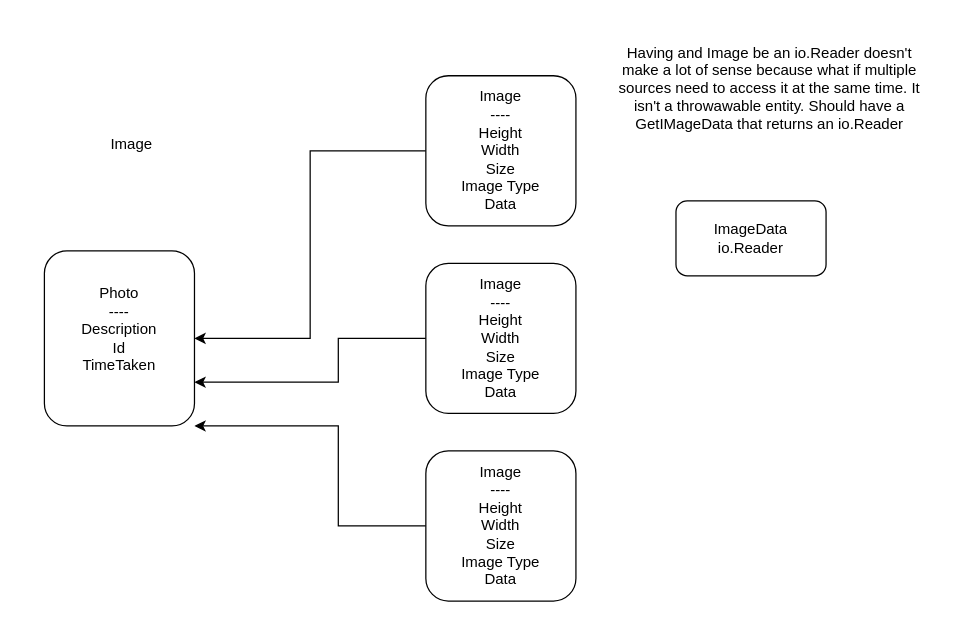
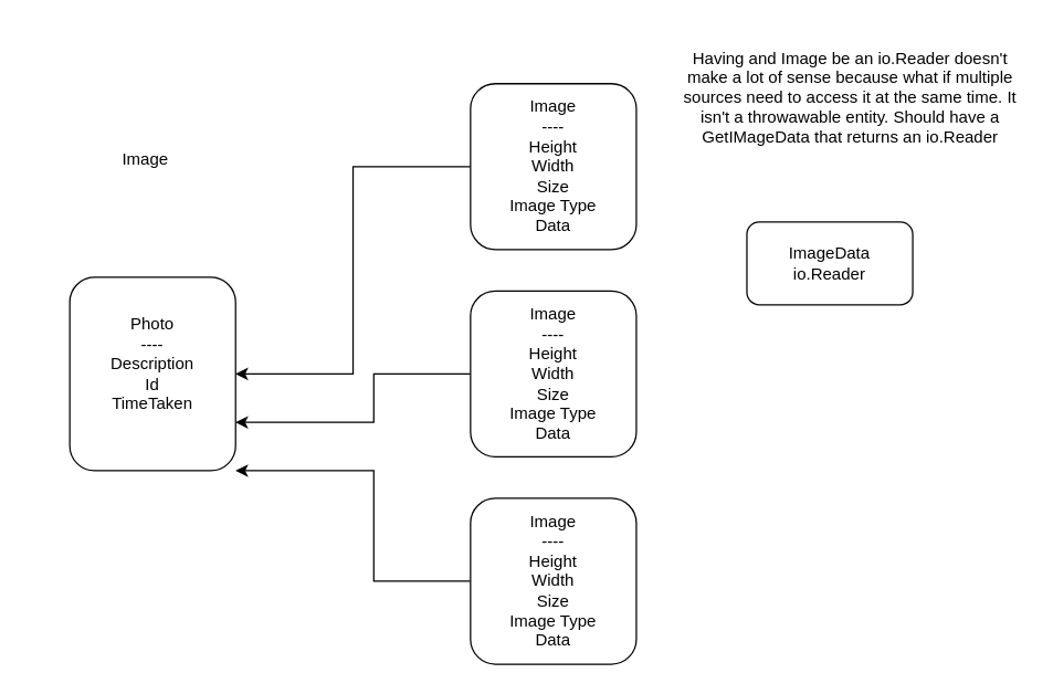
  <mxCell id="0" />
  <mxCell id="1" parent="0" />
- <mxCell id="2" value="Photo&lt;br&gt;----&lt;br&gt;Description&lt;br&gt;Id&lt;br&gt;TimeTaken&lt;br&gt;&lt;br&gt;" style="rounded=1;whiteSpace=wrap;html=1;" vertex="1" parent="1"><mxGeometry x="35" y="200" width="120" height="140" as="geometry" /></mxCell>
+ <mxCell id="2" value="Photo&lt;br&gt;----&lt;br&gt;Description&lt;br&gt;Id&lt;br&gt;TimeTaken&lt;br&gt;&lt;br&gt;" style="rounded=1;whiteSpace=wrap;html=1;" vertex="1" parent="1"><mxGeometry x="50" y="200" width="120" height="140" as="geometry" /></mxCell>
  <mxCell id="3" style="edgeStyle=orthogonalEdgeStyle;rounded=0;orthogonalLoop=1;jettySize=auto;html=1;exitX=0;exitY=0.5;exitDx=0;exitDy=0;entryX=1;entryY=0.5;entryDx=0;entryDy=0;" edge="1" parent="1" source="4" target="2"><mxGeometry relative="1" as="geometry" /></mxCell>
  <mxCell id="4" value="Image&lt;br&gt;----&lt;br&gt;Height&lt;br&gt;Width&lt;br&gt;Size&lt;br&gt;Image Type&lt;br&gt;Data" style="rounded=1;whiteSpace=wrap;html=1;" vertex="1" parent="1"><mxGeometry x="340" y="60" width="120" height="120" as="geometry" /></mxCell>
  <mxCell id="5" value="ImageData&lt;br&gt;io.Reader" style="rounded=1;whiteSpace=wrap;html=1;" vertex="1" parent="1"><mxGeometry x="540" y="160" width="120" height="60" as="geometry" /></mxCell>
  <mxCell id="6" style="edgeStyle=orthogonalEdgeStyle;rounded=0;orthogonalLoop=1;jettySize=auto;html=1;exitX=0;exitY=0.5;exitDx=0;exitDy=0;entryX=1;entryY=1;entryDx=0;entryDy=0;" edge="1" parent="1" source="7" target="2"><mxGeometry relative="1" as="geometry"><mxPoint x="270" y="330" as="targetPoint" /><Array as="points"><mxPoint x="270" y="420" /><mxPoint x="270" y="340" /></Array></mxGeometry></mxCell>
  <mxCell id="7" value="Image&lt;br&gt;----&lt;br&gt;Height&lt;br&gt;Width&lt;br&gt;Size&lt;br&gt;Image Type&lt;br&gt;Data" style="rounded=1;whiteSpace=wrap;html=1;" vertex="1" parent="1"><mxGeometry x="340" y="360" width="120" height="120" as="geometry" /></mxCell>
  <mxCell id="8" style="edgeStyle=orthogonalEdgeStyle;rounded=0;orthogonalLoop=1;jettySize=auto;html=1;entryX=1;entryY=0.75;entryDx=0;entryDy=0;" edge="1" parent="1" source="9" target="2"><mxGeometry relative="1" as="geometry"><Array as="points"><mxPoint x="270" y="270" /><mxPoint x="270" y="305" /></Array></mxGeometry></mxCell>
  <mxCell id="9" value="Image&lt;br&gt;----&lt;br&gt;Height&lt;br&gt;Width&lt;br&gt;Size&lt;br&gt;Image Type&lt;br&gt;Data" style="rounded=1;whiteSpace=wrap;html=1;" vertex="1" parent="1"><mxGeometry x="340" y="210" width="120" height="120" as="geometry" /></mxCell>
  <mxCell id="10" value="Having and Image be an io.Reader doesn't make a lot of sense because what if multiple sources need to access it at the same time. It isn't a throwawable entity. Should have a GetIMageData that returns an io.Reader" style="text;html=1;strokeColor=none;fillColor=none;align=center;verticalAlign=middle;whiteSpace=wrap;rounded=0;" vertex="1" parent="1"><mxGeometry x="490" y="20" width="250" height="100" as="geometry" /></mxCell>
  <mxCell id="11" value="Image" style="text;html=1;strokeColor=none;fillColor=none;align=center;verticalAlign=middle;whiteSpace=wrap;rounded=0;" vertex="1" parent="1"><mxGeometry x="20" y="60" width="170" height="110" as="geometry" /></mxCell>
